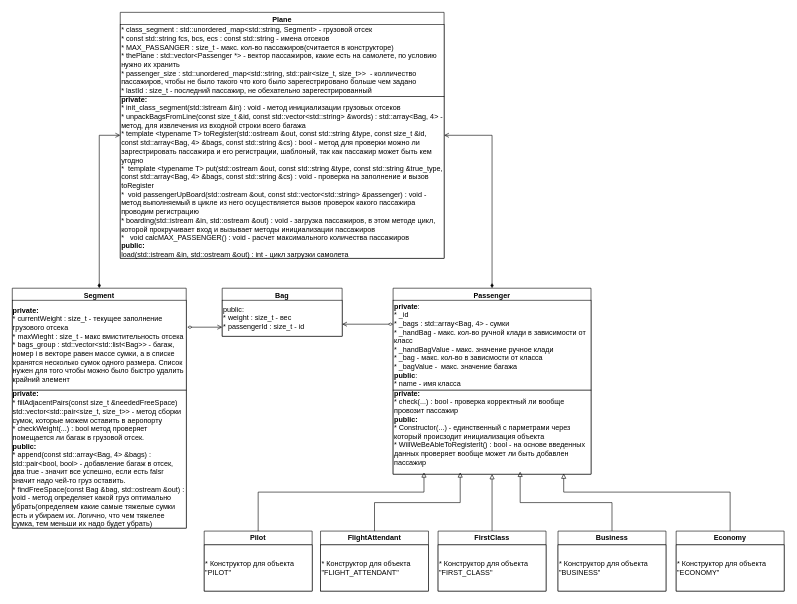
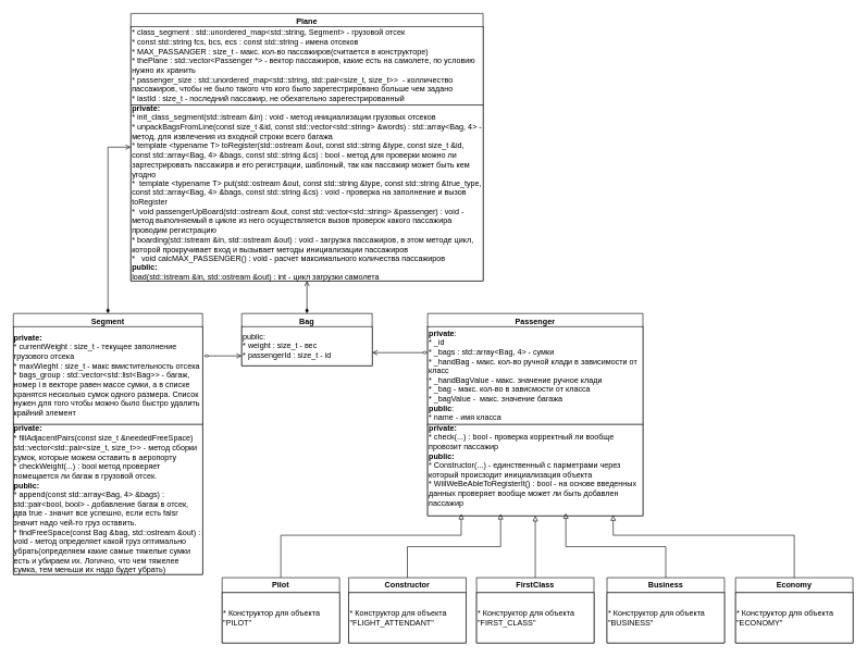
  <mxCell id="0" />
  <mxCell id="1" parent="0" />
- <mxCell id="2" style="edgeStyle=orthogonalEdgeStyle;rounded=0;orthogonalLoop=1;jettySize=auto;html=1;entryX=1;entryY=0.5;entryDx=0;entryDy=0;startArrow=diamondThin;startFill=1;endArrow=open;endFill=0;" edge="1" parent="1" source="3" target="29"><mxGeometry relative="1" as="geometry" /></mxCell>
  <mxCell id="3" value="Passenger" style="swimlane;whiteSpace=wrap;html=1;" vertex="1" parent="1"><mxGeometry x="655" y="480" width="330" height="310" as="geometry"><mxRectangle x="340" y="270" width="100" height="30" as="alternateBounds" /></mxGeometry></mxCell>
  <mxCell id="4" value="&lt;div&gt;&lt;b&gt;private&lt;/b&gt;:&lt;/div&gt;&lt;div&gt;* _id&lt;/div&gt;&lt;div&gt;* _bags : std::array&amp;lt;Bag, 4&amp;gt; - сумки&lt;/div&gt;* _handBag - макс. кол-во ручной клади в зависимости от класс&lt;div&gt;* _handBagValue - макс. значение ручное клади&lt;br&gt;&lt;/div&gt;&lt;div&gt;* _bag - макс. кол-во в зависмости от класса&lt;br&gt;&lt;/div&gt;&lt;div&gt;* _bagValue - &amp;nbsp;макс. значение багажа&lt;/div&gt;&lt;div&gt;&lt;b&gt;public&lt;/b&gt;:&lt;/div&gt;&lt;div&gt;* name - имя класса&lt;/div&gt;" style="rounded=0;whiteSpace=wrap;html=1;align=left;" vertex="1" parent="3"><mxGeometry y="20" width="330" height="150" as="geometry" /></mxCell>
  <mxCell id="5" value="&lt;b&gt;private:&lt;/b&gt;&lt;div&gt;* check(...) : bool - проверка корректный ли вообще провозит пассажир&lt;/div&gt;&lt;div&gt;&lt;b&gt;public:&lt;/b&gt;&lt;/div&gt;&lt;div&gt;* Constructor(...) - единственный с парметрами через который происзодит инициализация объекта&lt;/div&gt;&lt;div&gt;&lt;div&gt;* WillWeBeAbleToRegisterIt() : bool - на основе введенных данных проверяет вообще может ли быть добавлен пассажир&lt;/div&gt;&lt;/div&gt;&lt;div&gt;&lt;br&gt;&lt;/div&gt;" style="rounded=0;whiteSpace=wrap;html=1;align=left;" vertex="1" parent="3"><mxGeometry y="170" width="330" height="140" as="geometry" /></mxCell>
  <mxCell id="6" value="" style="endArrow=open;html=1;rounded=0;entryX=1;entryY=0.75;entryDx=0;entryDy=0;endFill=0;startArrow=diamondThin;startFill=0;" edge="1" parent="3" target="8"><mxGeometry width="50" height="50" relative="1" as="geometry"><mxPoint y="60" as="sourcePoint" /><mxPoint x="50" y="10" as="targetPoint" /></mxGeometry></mxCell>
+ <mxCell id="7" style="edgeStyle=orthogonalEdgeStyle;rounded=0;orthogonalLoop=1;jettySize=auto;html=1;entryX=0.5;entryY=1;entryDx=0;entryDy=0;startArrow=diamondThin;startFill=1;endArrow=open;endFill=0;" edge="1" parent="1" source="8" target="29"><mxGeometry relative="1" as="geometry" /></mxCell>
  <mxCell id="8" value="Bag" style="swimlane;whiteSpace=wrap;html=1;" vertex="1" parent="1"><mxGeometry x="370" y="480" width="200" height="80" as="geometry" /></mxCell>
  <mxCell id="9" value="public:&lt;div&gt;*&amp;nbsp;weight : size_t - вес&lt;/div&gt;&lt;div&gt;*&amp;nbsp;passengerId : size_t - id&lt;/div&gt;" style="rounded=0;whiteSpace=wrap;html=1;align=left;" vertex="1" parent="8"><mxGeometry y="20" width="200" height="60" as="geometry" /></mxCell>
  <mxCell id="10" value="Pilot" style="swimlane;whiteSpace=wrap;html=1;" vertex="1" parent="1"><mxGeometry x="340" y="885" width="180" height="100" as="geometry" /></mxCell>
  <mxCell id="11" value="* Конструктор для объекта &quot;PILOT&quot;" style="rounded=0;whiteSpace=wrap;html=1;align=left;" vertex="1" parent="10"><mxGeometry y="23" width="180" height="77" as="geometry" /></mxCell>
- <mxCell id="12" value="FlightAttendant" style="swimlane;whiteSpace=wrap;html=1;" vertex="1" parent="1"><mxGeometry x="534" y="885" width="180" height="100" as="geometry" /></mxCell>
+ <mxCell id="12" value="Constructor" style="swimlane;whiteSpace=wrap;html=1;" vertex="1" parent="1"><mxGeometry x="534" y="885" width="180" height="100" as="geometry" /></mxCell>
  <mxCell id="13" value="* Конструктор для объекта &quot;FLIGHT_ATTENDANT&lt;span style=&quot;caret-color: rgba(0, 0, 0, 0); color: rgba(0, 0, 0, 0); font-family: monospace; font-size: 0px; white-space: nowrap;&quot;&gt;3CmxGraphModel%3E%3Croot%3E%3CmxCell%20id%3D%220%22%2F%3E%3CmxCell%20id%3D%221%22%20parent%3D%220%22%2F%3E%3CmxCell%20id%3D%222%22%20value%3D%22Pilot%22%20style%3D%22swimlane%3BwhiteSpace%3Dwrap%3Bhtml%3D1%3B%22%20vertex%3D%221%22%20parent%3D%221%22%3E%3CmxGeometry%20x%3D%2260%22%20y%3D%22530%22%20width%3D%22180%22%20height%3D%22100%22%20as%3D%22geometry%22%2F%3E%3C%2FmxCell%3E%3CmxCell%20id%3D%223%22%20value%3D%22*%20%D0%9A%D0%BE%D0%BD%D1%81%D1%82%D1%80%D1%83%D0%BA%D1%82%D0%BE%D1%80%20%D0%B4%D0%BB%D1%8F%20%D0%BE%D0%B1%D1%8A%D0%B5%D0%BA%D1%82%D0%B0%20%26quot%3BPILOT%26quot%3B%22%20style%3D%22rounded%3D0%3BwhiteSpace%3Dwrap%3Bhtml%3D1%3Balign%3Dleft%3B%22%20vertex%3D%221%22%20parent%3D%222%22%3E%3CmxGeometry%20y%3D%2223%22%20width%3D%22180%22%20height%3D%2277%22%20as%3D%22geometry%22%2F%3E%3C%2FmxCell%3E%3C%2Froot%3E%3C%2FmxGraphModel%3E&lt;/span&gt;&quot;" style="rounded=0;whiteSpace=wrap;html=1;align=left;" vertex="1" parent="12"><mxGeometry y="23" width="180" height="77" as="geometry" /></mxCell>
  <mxCell id="14" style="edgeStyle=orthogonalEdgeStyle;rounded=0;orthogonalLoop=1;jettySize=auto;html=1;entryX=0.5;entryY=1;entryDx=0;entryDy=0;endArrow=block;endFill=0;" edge="1" parent="1" source="15" target="5"><mxGeometry relative="1" as="geometry" /></mxCell>
  <mxCell id="15" value="FirstClass" style="swimlane;whiteSpace=wrap;html=1;" vertex="1" parent="1"><mxGeometry x="730" y="885" width="180" height="100" as="geometry" /></mxCell>
  <mxCell id="16" value="* Конструктор для объекта &quot;FIRST_CLASS&quot;" style="rounded=0;whiteSpace=wrap;html=1;align=left;" vertex="1" parent="15"><mxGeometry y="23" width="180" height="77" as="geometry" /></mxCell>
  <mxCell id="17" value="Economy" style="swimlane;whiteSpace=wrap;html=1;" vertex="1" parent="1"><mxGeometry x="1127" y="885" width="180" height="100" as="geometry" /></mxCell>
  <mxCell id="18" value="* Конструктор для объекта &quot;ECONOMY&quot;" style="rounded=0;whiteSpace=wrap;html=1;align=left;" vertex="1" parent="17"><mxGeometry y="23" width="180" height="77" as="geometry" /></mxCell>
  <mxCell id="19" value="Business" style="swimlane;whiteSpace=wrap;html=1;" vertex="1" parent="1"><mxGeometry x="930" y="885" width="180" height="100" as="geometry" /></mxCell>
  <mxCell id="20" value="* Конструктор для объекта &quot;BUSINESS&quot;" style="rounded=0;whiteSpace=wrap;html=1;align=left;" vertex="1" parent="19"><mxGeometry y="23" width="180" height="77" as="geometry" /></mxCell>
  <mxCell id="21" style="edgeStyle=orthogonalEdgeStyle;rounded=0;orthogonalLoop=1;jettySize=auto;html=1;entryX=0.339;entryY=0.979;entryDx=0;entryDy=0;entryPerimeter=0;endArrow=block;endFill=0;" edge="1" parent="1" source="12" target="5"><mxGeometry relative="1" as="geometry" /></mxCell>
  <mxCell id="22" style="edgeStyle=orthogonalEdgeStyle;rounded=0;orthogonalLoop=1;jettySize=auto;html=1;entryX=0.642;entryY=0.971;entryDx=0;entryDy=0;entryPerimeter=0;endArrow=block;endFill=0;" edge="1" parent="1" source="19" target="5"><mxGeometry relative="1" as="geometry" /></mxCell>
  <mxCell id="23" style="edgeStyle=orthogonalEdgeStyle;rounded=0;orthogonalLoop=1;jettySize=auto;html=1;entryX=0.156;entryY=0.979;entryDx=0;entryDy=0;entryPerimeter=0;endArrow=block;endFill=0;" edge="1" parent="1" source="10" target="5"><mxGeometry relative="1" as="geometry"><Array as="points"><mxPoint x="430.5" y="820" /><mxPoint x="706.5" y="820" /></Array></mxGeometry></mxCell>
  <mxCell id="24" style="edgeStyle=orthogonalEdgeStyle;rounded=0;orthogonalLoop=1;jettySize=auto;html=1;entryX=0.862;entryY=0.993;entryDx=0;entryDy=0;entryPerimeter=0;endArrow=block;endFill=0;" edge="1" parent="1" source="17" target="5"><mxGeometry relative="1" as="geometry"><Array as="points"><mxPoint x="1217.5" y="820" /><mxPoint x="939.5" y="820" /></Array></mxGeometry></mxCell>
  <mxCell id="25" style="edgeStyle=orthogonalEdgeStyle;rounded=0;orthogonalLoop=1;jettySize=auto;html=1;entryX=0;entryY=0.5;entryDx=0;entryDy=0;startArrow=diamondThin;startFill=1;endArrow=open;endFill=0;" edge="1" parent="1" source="26" target="29"><mxGeometry relative="1" as="geometry" /></mxCell>
  <mxCell id="26" value="Segment" style="swimlane;whiteSpace=wrap;html=1;" vertex="1" parent="1"><mxGeometry x="20" y="480" width="290" height="400" as="geometry" /></mxCell>
  <mxCell id="27" value="&lt;div style=&quot;text-align: left;&quot;&gt;&lt;b&gt;private:&lt;/b&gt;&lt;/div&gt;&lt;div style=&quot;text-align: left;&quot;&gt;* currentWeight : size_t - текущее заполнение грузового отсека&lt;/div&gt;&lt;div style=&quot;text-align: left;&quot;&gt;* maxWieght : size_t - макс вмистительность отсека&lt;/div&gt;&lt;div style=&quot;text-align: left;&quot;&gt;* bags_group : std::vector&amp;lt;std::list&amp;lt;Bag&amp;gt;&amp;gt; - багаж, номер i в векторе равен массе сумки, а в списке хранятся несколько сумок одного размера. Список нужен для того чтобы можно было быстро удалить крайний элемент&lt;/div&gt;" style="rounded=0;whiteSpace=wrap;html=1;" vertex="1" parent="26"><mxGeometry y="20" width="290" height="150" as="geometry" /></mxCell>
  <mxCell id="28" value="&lt;div style=&quot;text-align: left;&quot;&gt;&lt;b&gt;private:&lt;/b&gt;&lt;/div&gt;&lt;div style=&quot;text-align: left;&quot;&gt;* fillAdjacentPairs(const size_t &amp;amp;neededFreeSpace) std::vector&amp;lt;std::pair&amp;lt;size_t, size_t&amp;gt;&amp;gt; - метод сборки сумок, которые можем оставить в аеропорту&lt;/div&gt;&lt;div style=&quot;text-align: left;&quot;&gt;* checkWeight(...) : bool метод проверяет помещается ли багаж в грузовой отсек.&lt;/div&gt;&lt;div style=&quot;text-align: left;&quot;&gt;&lt;b&gt;public:&lt;/b&gt;&lt;/div&gt;&lt;div style=&quot;text-align: left;&quot;&gt;*&amp;nbsp;append(const std::array&amp;lt;Bag, 4&amp;gt; &amp;amp;bags) : std::pair&amp;lt;bool, bool&amp;gt; - добавление багаж в отсек, два true - значит все успешно, если есть falsr значит надо чей-то груз оставить.&lt;/div&gt;&lt;div style=&quot;text-align: left;&quot;&gt;&lt;div&gt;* findFreeSpace(const Bag &amp;amp;bag, std::ostream &amp;amp;out) : void - метод определяет какой груз оптимально убрать(определяем какие самые тяжелые сумки есть и убираем их. Логично, что чем тяжелее сумка, тем меньши их надо будет убрать)&lt;/div&gt;&lt;/div&gt;" style="rounded=0;whiteSpace=wrap;html=1;" vertex="1" parent="26"><mxGeometry y="170" width="290" height="230" as="geometry" /></mxCell>
  <mxCell id="29" value="Plane" style="swimlane;whiteSpace=wrap;html=1;" vertex="1" parent="1"><mxGeometry x="200" y="20" width="540" height="410" as="geometry" /></mxCell>
  <mxCell id="30" value="&lt;div&gt;* class_segment : std::unordered_map&amp;lt;std::string, Segment&amp;gt; - грузовой отсек&lt;/div&gt;&lt;div&gt;* const std::string fcs,&amp;nbsp;bcs,&amp;nbsp;ecs : const std::string - имена отсеков&lt;br&gt;&lt;/div&gt;&lt;div&gt;* MAX_PASSANGER : size_t - макс. кол-во пассажиров(считается в конструкторе)&lt;/div&gt;&lt;div&gt;* thePlane : std::vector&amp;lt;Passenger *&amp;gt; - вектор пассажиров, какие есть на самолете, по условию нужно их хранить&lt;/div&gt;&lt;div&gt;* passenger_size : std::unordered_map&amp;lt;std::string, std::pair&amp;lt;size_t, size_t&amp;gt;&amp;gt; &amp;nbsp;- колличество пассажиров, чтобы не было такого что кого было зарегестрировано больше чем задано&lt;br&gt;&lt;/div&gt;&lt;div&gt;* lastId : size_t - последний пассажир, не обехательно зарегестрированный&lt;/div&gt;" style="rounded=0;whiteSpace=wrap;html=1;align=left;" vertex="1" parent="29"><mxGeometry y="20" width="540" height="120" as="geometry" /></mxCell>
  <mxCell id="31" value="&lt;b&gt;private:&lt;/b&gt;&lt;div&gt;* init_class_segment(std::istream &amp;amp;in) : void - метод инициализации грузовых отсеков&lt;/div&gt;&lt;div&gt;* unpackBagsFromLine(const size_t &amp;amp;id, const std::vector&amp;lt;std::string&amp;gt; &amp;amp;words) : std::array&amp;lt;Bag, 4&amp;gt; - метод, для извлечения из входной строки всего багажа&lt;/div&gt;&lt;div&gt;* template &amp;lt;typename T&amp;gt; toRegister(std::ostream &amp;amp;out, const std::string &amp;amp;type, const size_t &amp;amp;id, const std::array&amp;lt;Bag, 4&amp;gt; &amp;amp;bags, const std::string &amp;amp;cs) : bool - метод для проверки можно ли заргестрировать пассажира и его регистрации, шаблоный, так как пассажир может быть кем угодно&lt;/div&gt;&lt;div&gt;* &amp;nbsp;template &amp;lt;typename T&amp;gt; put(std::ostream &amp;amp;out, const std::string &amp;amp;type, const std::string &amp;amp;true_type, const std::array&amp;lt;Bag, 4&amp;gt; &amp;amp;bags, const std::string &amp;amp;cs) : void - проверка на заполнение и вызов toRegister&lt;/div&gt;&lt;div&gt;* &amp;nbsp;void passengerUpBoard(std::ostream &amp;amp;out, const std::vector&amp;lt;std::string&amp;gt; &amp;amp;passenger) : void - метод выполняемый в цикле из него осуществляется вызов проверок какого пассажира проводим регистрацию&lt;/div&gt;&lt;div&gt;&lt;div&gt;&lt;div&gt;* boarding(std::istream &amp;amp;in, std::ostream &amp;amp;out) : void - загрузка пассажиров, в этом методе цикл, которой прокручивает вход и вызывает методы инициализации пассажиров&lt;/div&gt;&lt;div&gt;* &amp;nbsp; void calcMAX_PASSENGER() : void - расчет максимального количества пассажиров&lt;/div&gt;&lt;div&gt;&lt;b&gt;public:&lt;/b&gt;&lt;/div&gt;&lt;div&gt;load(std::istream &amp;amp;in, std::ostream &amp;amp;out) : int - цикл загрузки самолета&lt;/div&gt;&lt;/div&gt;&lt;/div&gt;" style="rounded=0;whiteSpace=wrap;html=1;align=left;" vertex="1" parent="29"><mxGeometry y="140" width="540" height="270" as="geometry" /></mxCell>
  <mxCell id="32" value="" style="endArrow=open;html=1;rounded=0;entryX=0;entryY=0.75;entryDx=0;entryDy=0;endFill=0;startArrow=diamondThin;startFill=0;exitX=1.006;exitY=0.3;exitDx=0;exitDy=0;exitPerimeter=0;" edge="1" parent="1" source="27" target="9"><mxGeometry width="50" height="50" relative="1" as="geometry"><mxPoint x="356" y="540" as="sourcePoint" /><mxPoint x="300" y="540" as="targetPoint" /></mxGeometry></mxCell>
